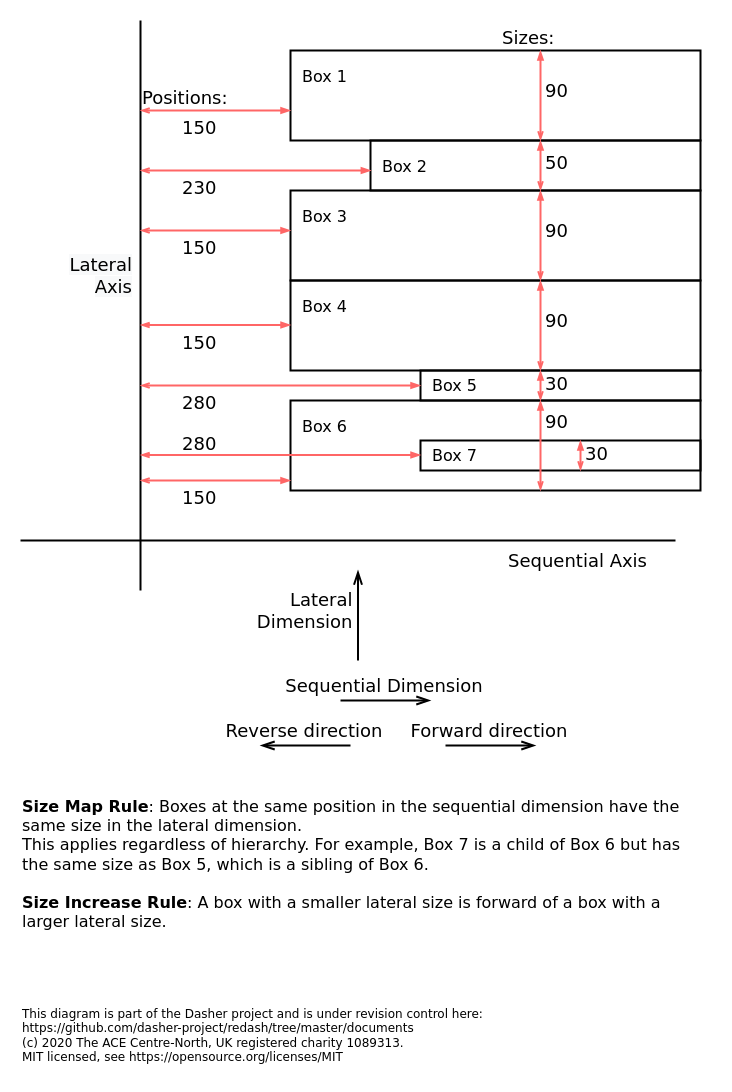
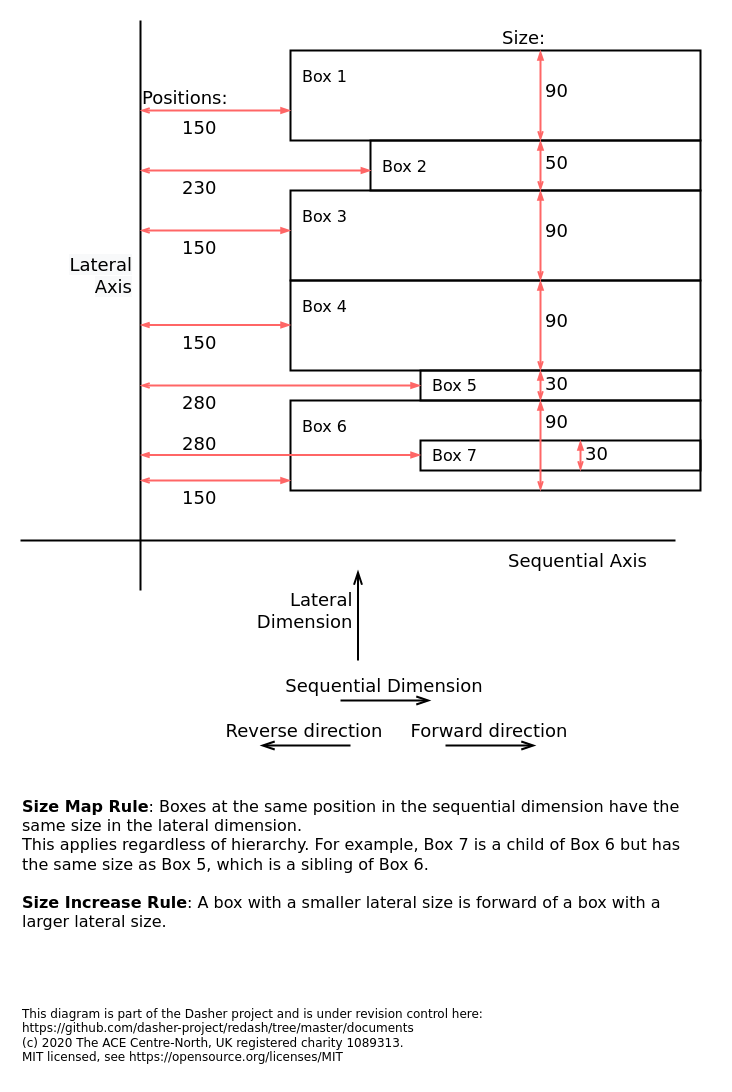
  <mxCell id="0" />
  <mxCell id="1" parent="0" />
  <mxCell id="2" value="&lt;span style=&quot;color: rgb(0 , 0 , 0) ; font-family: &amp;quot;dejavu sans&amp;quot; ; font-size: 18px ; font-style: normal ; font-weight: 400 ; letter-spacing: normal ; text-indent: 0px ; text-transform: none ; word-spacing: 0px ; background-color: rgb(248 , 249 , 250) ; display: inline ; float: none&quot;&gt;Lateral&lt;br&gt;Axis&lt;/span&gt;" style="endArrow=none;html=1;fontSize=18;strokeWidth=2;endFill=0;endSize=10;labelBackgroundColor=none;spacingTop=0;align=right;rounded=0;elbow=vertical;fontFamily=DejaVu Sans;startArrow=none;startFill=0;strokeColor=#000000;spacing=9;verticalAlign=top;" parent="1" edge="1"><mxGeometry x="-0.228" width="50" height="50" relative="1" as="geometry"><mxPoint x="140" y="20" as="sourcePoint" /><mxPoint x="140" y="590" as="targetPoint" /><mxPoint as="offset" /></mxGeometry></mxCell>
  <mxCell id="3" value="Sequential Axis" style="endArrow=none;html=1;fontSize=18;strokeWidth=2;endFill=0;endSize=10;labelBackgroundColor=none;spacingTop=0;align=right;rounded=0;elbow=vertical;fontFamily=DejaVu Sans;startArrow=none;startFill=0;verticalAlign=top;spacing=5;" parent="1" edge="1"><mxGeometry x="-0.928" width="50" height="50" relative="1" as="geometry"><mxPoint x="675" y="540" as="sourcePoint" /><mxPoint x="20" y="540" as="targetPoint" /><mxPoint as="offset" /></mxGeometry></mxCell>
  <mxCell id="4" value="Lateral&#10;Dimension" style="endArrow=openThin;fontSize=18;strokeWidth=2;endFill=0;endSize=10;labelBackgroundColor=none;spacingTop=0;align=right;rounded=0;elbow=vertical;fontFamily=DejaVu Sans;startArrow=none;startFill=0;startSize=10;verticalAlign=middle;spacing=5;anchorPointDirection=1;" parent="1" edge="1"><mxGeometry x="0.111" width="50" height="50" relative="1" as="geometry"><mxPoint x="357.5" y="660" as="sourcePoint" /><mxPoint x="357.5" y="570" as="targetPoint" /><mxPoint y="-1" as="offset" /></mxGeometry></mxCell>
  <mxCell id="5" value="This diagram is part of the Dasher project and is under revision control here:&#10;https://github.com/dasher-project/redash/tree/master/documents&#10;(c) 2020 The ACE Centre-North, UK registered charity 1089313.&#10;MIT licensed, see https://opensource.org/licenses/MIT&#10;" style="rounded=0;shadow=0;comic=0;labelBackgroundColor=none;strokeWidth=2;fillColor=none;fontFamily=DejaVu Sans;fontSize=12;fontColor=#000000;align=left;arcSize=20;spacingTop=0;spacingLeft=0;spacing=2;spacingBottom=0;spacingRight=0;points=[[0.2, 0], [0.4, 0], [0.6, 0], [0.8, 0], [0.5,1]];strokeColor=none;whiteSpace=wrap;verticalAlign=top;" parent="1" vertex="1"><mxGeometry x="20" y="1000" width="640" height="70" as="geometry" /></mxCell>
  <mxCell id="6" value="Sequential Dimension" style="endArrow=openThin;fontSize=18;strokeWidth=2;endFill=0;endSize=10;labelBackgroundColor=none;spacingTop=0;align=center;rounded=0;elbow=vertical;fontFamily=DejaVu Sans;startArrow=none;startFill=0;startSize=10;verticalAlign=bottom;spacing=5;" parent="1" edge="1"><mxGeometry x="-0.027" width="50" height="50" relative="1" as="geometry"><mxPoint x="340" y="700" as="sourcePoint" /><mxPoint x="430" y="700" as="targetPoint" /><mxPoint as="offset" /></mxGeometry></mxCell>
  <mxCell id="7" value="&lt;b&gt;Size Map Rule&lt;/b&gt;:&amp;nbsp;Boxes at the same position in the sequential dimension have the same size in the lateral dimension.&lt;br&gt;This applies regardless of hierarchy. For example, Box 7 is a child of Box 6 but has the same size as Box 5, which is a sibling of Box 6.&lt;br&gt;&lt;br&gt;&lt;b&gt;Size Increase Rule&lt;/b&gt;: A box with a smaller lateral size is forward of a box with a larger lateral size." style="rounded=0;shadow=0;comic=0;labelBackgroundColor=none;strokeWidth=2;fillColor=none;fontFamily=DejaVu Sans;fontSize=16;fontColor=#000000;align=left;arcSize=20;spacingTop=0;spacingLeft=0;spacing=2;spacingBottom=0;spacingRight=0;points=[[0.2, 0], [0.4, 0], [0.6, 0], [0.8, 0], [0.5,1]];strokeColor=none;whiteSpace=wrap;verticalAlign=top;html=1;" parent="1" vertex="1"><mxGeometry x="20" y="790" width="690" height="180" as="geometry" /></mxCell>
  <mxCell id="8" value="Forward direction" style="endArrow=openThin;fontSize=18;strokeWidth=2;endFill=0;endSize=10;labelBackgroundColor=none;spacingTop=0;align=center;rounded=0;elbow=vertical;fontFamily=DejaVu Sans;startArrow=none;startFill=0;startSize=10;verticalAlign=bottom;spacing=5;" parent="1" edge="1"><mxGeometry x="-0.027" width="50" height="50" relative="1" as="geometry"><mxPoint x="445" y="745" as="sourcePoint" /><mxPoint x="535" y="745" as="targetPoint" /><mxPoint as="offset" /></mxGeometry></mxCell>
  <mxCell id="9" value="Reverse direction" style="endArrow=none;fontSize=18;strokeWidth=2;endFill=0;endSize=10;labelBackgroundColor=none;spacingTop=0;align=center;rounded=0;elbow=vertical;fontFamily=DejaVu Sans;startArrow=openThin;startFill=0;startSize=10;verticalAlign=bottom;spacing=5;" parent="1" edge="1"><mxGeometry x="-0.027" width="50" height="50" relative="1" as="geometry"><mxPoint x="260" y="745" as="sourcePoint" /><mxPoint x="350" y="745" as="targetPoint" /><mxPoint as="offset" /></mxGeometry></mxCell>
  <mxCell id="10" value="Box 1" style="rounded=0;shadow=0;comic=0;labelBackgroundColor=none;strokeColor=#000000;strokeWidth=2;fontFamily=DejaVu Sans;fontSize=16;fontColor=#000000;align=left;arcSize=20;spacingTop=10;spacingLeft=10;spacing=2;spacingBottom=10;spacingRight=10;points=[[0.2, 0], [0.4, 0], [0.6, 0], [0.8, 0], [0.5,1]];whiteSpace=wrap;verticalAlign=top;fillColor=none;" parent="1" vertex="1"><mxGeometry x="290" y="50" width="410" height="90" as="geometry" /></mxCell>
  <mxCell id="11" value="Box 2" style="rounded=0;shadow=0;comic=0;labelBackgroundColor=none;strokeColor=#000000;strokeWidth=2;fillColor=none;fontFamily=DejaVu Sans;fontSize=16;fontColor=#000000;align=left;arcSize=20;spacingTop=10;spacingLeft=10;spacing=2;spacingBottom=10;spacingRight=10;points=[[0.2, 0], [0.4, 0], [0.6, 0], [0.8, 0], [0.5,1]];whiteSpace=wrap;verticalAlign=top;" parent="1" vertex="1"><mxGeometry x="370" y="140" width="330" height="50" as="geometry" /></mxCell>
  <mxCell id="12" value="Box 3" style="rounded=0;shadow=0;comic=0;labelBackgroundColor=none;strokeColor=#000000;strokeWidth=2;fillColor=none;fontFamily=DejaVu Sans;fontSize=16;fontColor=#000000;align=left;arcSize=20;spacingTop=10;spacingLeft=10;spacing=2;spacingBottom=10;spacingRight=10;points=[[0.2, 0], [0.4, 0], [0.6, 0], [0.8, 0], [0.5,1]];whiteSpace=wrap;verticalAlign=top;" parent="1" vertex="1"><mxGeometry x="290" y="190" width="410" height="90" as="geometry" /></mxCell>
  <mxCell id="13" value="Box 4" style="rounded=0;shadow=0;comic=0;labelBackgroundColor=none;strokeColor=#000000;strokeWidth=2;fillColor=none;fontFamily=DejaVu Sans;fontSize=16;fontColor=#000000;align=left;arcSize=20;spacingTop=10;spacingLeft=10;spacing=2;spacingBottom=10;spacingRight=10;points=[[0.2, 0], [0.4, 0], [0.6, 0], [0.8, 0], [0.5,1]];whiteSpace=wrap;verticalAlign=top;" parent="1" vertex="1"><mxGeometry x="290" y="280" width="410" height="90" as="geometry" /></mxCell>
  <mxCell id="14" value="Box 5" style="rounded=0;shadow=0;comic=0;labelBackgroundColor=none;strokeColor=#000000;strokeWidth=2;fillColor=none;fontFamily=DejaVu Sans;fontSize=16;fontColor=#000000;align=left;arcSize=20;spacingTop=10;spacingLeft=10;spacing=2;spacingBottom=10;spacingRight=10;points=[[0.2, 0], [0.4, 0], [0.6, 0], [0.8, 0], [0.5,1]];whiteSpace=wrap;verticalAlign=middle;" parent="1" vertex="1"><mxGeometry x="420" y="370" width="280" height="30" as="geometry" /></mxCell>
  <mxCell id="15" value="Box 6" style="rounded=0;shadow=0;comic=0;labelBackgroundColor=none;strokeColor=#000000;strokeWidth=2;fillColor=none;fontFamily=DejaVu Sans;fontSize=16;fontColor=#000000;align=left;arcSize=20;spacingTop=10;spacingLeft=10;spacing=2;spacingBottom=10;spacingRight=10;points=[[0.2, 0], [0.4, 0], [0.6, 0], [0.8, 0], [0.5,1]];whiteSpace=wrap;verticalAlign=top;" parent="1" vertex="1"><mxGeometry x="290" y="400" width="410" height="90" as="geometry" /></mxCell>
  <mxCell id="16" value="90" style="endArrow=blockThin;fontSize=18;strokeWidth=2;endFill=1;endSize=5;labelBackgroundColor=none;spacingTop=0;align=left;rounded=0;elbow=vertical;fontFamily=DejaVu Sans;startArrow=openThin;startFill=0;startSize=5;verticalAlign=middle;spacing=5;anchorPointDirection=1;strokeColor=#FF6666;" parent="1" edge="1"><mxGeometry x="0.111" width="50" height="50" relative="1" as="geometry"><mxPoint x="540" y="140" as="sourcePoint" /><mxPoint x="540" y="50" as="targetPoint" /><mxPoint y="-1" as="offset" /></mxGeometry></mxCell>
  <mxCell id="17" value="Box 7" style="rounded=0;shadow=0;comic=0;labelBackgroundColor=none;strokeColor=#000000;strokeWidth=2;fillColor=none;fontFamily=DejaVu Sans;fontSize=16;fontColor=#000000;align=left;arcSize=20;spacingTop=10;spacingLeft=10;spacing=2;spacingBottom=10;spacingRight=10;points=[[0.2, 0], [0.4, 0], [0.6, 0], [0.8, 0], [0.5,1]];whiteSpace=wrap;verticalAlign=middle;" parent="1" vertex="1"><mxGeometry x="420" y="440" width="280" height="30" as="geometry" /></mxCell>
  <mxCell id="18" value="90" style="endArrow=blockThin;fontSize=18;strokeWidth=2;endFill=1;endSize=5;labelBackgroundColor=none;spacingTop=0;align=left;rounded=0;elbow=vertical;fontFamily=DejaVu Sans;startArrow=openThin;startFill=0;startSize=5;verticalAlign=middle;spacing=5;anchorPointDirection=1;strokeColor=#FF6666;" parent="1" edge="1"><mxGeometry x="0.111" width="50" height="50" relative="1" as="geometry"><mxPoint x="540" y="280" as="sourcePoint" /><mxPoint x="540" y="190" as="targetPoint" /><mxPoint y="-1" as="offset" /></mxGeometry></mxCell>
  <mxCell id="19" value="90" style="endArrow=blockThin;fontSize=18;strokeWidth=2;endFill=1;endSize=5;labelBackgroundColor=none;spacingTop=0;align=left;rounded=0;elbow=vertical;fontFamily=DejaVu Sans;startArrow=openThin;startFill=0;startSize=5;verticalAlign=middle;spacing=5;anchorPointDirection=1;strokeColor=#FF6666;" parent="1" edge="1"><mxGeometry x="0.111" width="50" height="50" relative="1" as="geometry"><mxPoint x="540" y="370" as="sourcePoint" /><mxPoint x="540" y="280" as="targetPoint" /><mxPoint y="-1" as="offset" /></mxGeometry></mxCell>
  <mxCell id="20" value="90" style="endArrow=blockThin;fontSize=18;strokeWidth=2;endFill=1;endSize=5;labelBackgroundColor=none;spacingTop=0;align=left;rounded=0;elbow=vertical;fontFamily=DejaVu Sans;startArrow=openThin;startFill=0;startSize=5;verticalAlign=middle;spacing=5;anchorPointDirection=1;strokeColor=#FF6666;" parent="1" edge="1"><mxGeometry x="0.556" width="50" height="50" relative="1" as="geometry"><mxPoint x="540" y="490" as="sourcePoint" /><mxPoint x="540" y="400" as="targetPoint" /><mxPoint as="offset" /></mxGeometry></mxCell>
  <mxCell id="21" value="50" style="endArrow=blockThin;fontSize=18;strokeWidth=2;endFill=1;endSize=5;labelBackgroundColor=none;spacingTop=0;align=left;rounded=0;elbow=vertical;fontFamily=DejaVu Sans;startArrow=openThin;startFill=0;startSize=5;verticalAlign=middle;spacing=5;anchorPointDirection=1;strokeColor=#FF6666;" parent="1" edge="1"><mxGeometry x="0.111" width="50" height="50" relative="1" as="geometry"><mxPoint x="540" y="190" as="sourcePoint" /><mxPoint x="540" y="140" as="targetPoint" /><mxPoint y="-1" as="offset" /></mxGeometry></mxCell>
  <mxCell id="22" value="30" style="endArrow=blockThin;fontSize=18;strokeWidth=2;endFill=1;endSize=5;labelBackgroundColor=none;spacingTop=0;align=left;rounded=0;elbow=vertical;fontFamily=DejaVu Sans;startArrow=openThin;startFill=0;startSize=5;verticalAlign=middle;spacing=5;anchorPointDirection=1;strokeColor=#FF6666;" parent="1" edge="1"><mxGeometry x="0.111" width="50" height="50" relative="1" as="geometry"><mxPoint x="540" y="400" as="sourcePoint" /><mxPoint x="540" y="370" as="targetPoint" /><mxPoint y="-1" as="offset" /></mxGeometry></mxCell>
  <mxCell id="23" value="30" style="endArrow=blockThin;fontSize=18;strokeWidth=2;endFill=1;endSize=5;labelBackgroundColor=none;spacingTop=0;align=left;rounded=0;elbow=vertical;fontFamily=DejaVu Sans;startArrow=openThin;startFill=0;startSize=5;verticalAlign=middle;spacing=5;anchorPointDirection=1;strokeColor=#FF6666;" parent="1" edge="1"><mxGeometry x="0.111" width="50" height="50" relative="1" as="geometry"><mxPoint x="580" y="470" as="sourcePoint" /><mxPoint x="580" y="440" as="targetPoint" /><mxPoint y="-1" as="offset" /></mxGeometry></mxCell>
  <mxCell id="24" value="150" style="endArrow=blockThin;fontSize=18;strokeWidth=2;endFill=1;endSize=5;labelBackgroundColor=none;spacingTop=0;align=left;rounded=0;elbow=vertical;fontFamily=DejaVu Sans;startArrow=openThin;startFill=0;startSize=5;verticalAlign=top;strokeColor=#FF6666;" parent="1" edge="1"><mxGeometry x="-0.467" width="50" height="50" relative="1" as="geometry"><mxPoint x="140" y="110" as="sourcePoint" /><mxPoint x="290" y="110" as="targetPoint" /><mxPoint as="offset" /></mxGeometry></mxCell>
  <mxCell id="25" value="230" style="endArrow=blockThin;fontSize=18;strokeWidth=2;endFill=1;endSize=5;labelBackgroundColor=none;spacingTop=0;align=left;rounded=0;elbow=vertical;fontFamily=DejaVu Sans;startArrow=openThin;startFill=0;startSize=5;verticalAlign=top;entryX=0.001;entryY=0.6;entryDx=0;entryDy=0;entryPerimeter=0;strokeColor=#FF6666;" parent="1" target="11" edge="1"><mxGeometry x="-0.653" width="50" height="50" relative="1" as="geometry"><mxPoint x="140" y="170" as="sourcePoint" /><mxPoint x="290" y="170" as="targetPoint" /><mxPoint as="offset" /></mxGeometry></mxCell>
  <mxCell id="26" value="280" style="endArrow=blockThin;fontSize=18;strokeWidth=2;endFill=1;endSize=5;labelBackgroundColor=none;spacingTop=0;align=left;rounded=0;elbow=vertical;fontFamily=DejaVu Sans;startArrow=openThin;startFill=0;startSize=5;verticalAlign=top;strokeColor=#FF6666;" parent="1" edge="1"><mxGeometry x="-0.714" width="50" height="50" relative="1" as="geometry"><mxPoint x="140" y="385" as="sourcePoint" /><mxPoint x="420" y="385" as="targetPoint" /><mxPoint as="offset" /></mxGeometry></mxCell>
  <mxCell id="27" value="150" style="endArrow=blockThin;fontSize=18;strokeWidth=2;endFill=1;endSize=5;labelBackgroundColor=none;spacingTop=0;align=left;rounded=0;elbow=vertical;fontFamily=DejaVu Sans;startArrow=openThin;startFill=0;startSize=5;verticalAlign=top;strokeColor=#FF6666;" parent="1" edge="1"><mxGeometry x="-0.467" width="50" height="50" relative="1" as="geometry"><mxPoint x="140" y="230" as="sourcePoint" /><mxPoint x="290" y="230" as="targetPoint" /><mxPoint as="offset" /></mxGeometry></mxCell>
  <mxCell id="28" value="150" style="endArrow=blockThin;fontSize=18;strokeWidth=2;endFill=1;endSize=5;labelBackgroundColor=none;spacingTop=0;align=left;rounded=0;elbow=vertical;fontFamily=DejaVu Sans;startArrow=openThin;startFill=0;startSize=5;verticalAlign=top;strokeColor=#FF6666;" parent="1" edge="1"><mxGeometry x="-0.467" width="50" height="50" relative="1" as="geometry"><mxPoint x="140" y="324.58" as="sourcePoint" /><mxPoint x="290" y="324.58" as="targetPoint" /><mxPoint as="offset" /></mxGeometry></mxCell>
  <mxCell id="29" value="150" style="endArrow=blockThin;fontSize=18;strokeWidth=2;endFill=1;endSize=5;labelBackgroundColor=none;spacingTop=0;align=left;rounded=0;elbow=vertical;fontFamily=DejaVu Sans;startArrow=openThin;startFill=0;startSize=5;verticalAlign=top;strokeColor=#FF6666;" parent="1" edge="1"><mxGeometry x="-0.467" width="50" height="50" relative="1" as="geometry"><mxPoint x="140" y="480" as="sourcePoint" /><mxPoint x="290" y="480" as="targetPoint" /><mxPoint as="offset" /></mxGeometry></mxCell>
  <mxCell id="30" value="280" style="endArrow=blockThin;fontSize=18;strokeWidth=2;endFill=1;endSize=5;labelBackgroundColor=none;spacingTop=0;align=left;rounded=0;elbow=vertical;fontFamily=DejaVu Sans;startArrow=openThin;startFill=0;startSize=5;verticalAlign=bottom;strokeColor=#FF6666;" parent="1" edge="1"><mxGeometry x="-0.714" width="50" height="50" relative="1" as="geometry"><mxPoint x="140" y="454.58" as="sourcePoint" /><mxPoint x="420" y="454.58" as="targetPoint" /><mxPoint as="offset" /></mxGeometry></mxCell>
  <mxCell id="31" value="Positions:" style="rounded=0;shadow=0;comic=0;labelBackgroundColor=none;strokeWidth=2;fillColor=none;fontFamily=DejaVu Sans;fontSize=18;fontColor=#000000;align=left;arcSize=20;spacingTop=0;spacingLeft=0;spacing=2;spacingBottom=0;spacingRight=0;points=[[0.2, 0], [0.4, 0], [0.6, 0], [0.8, 0], [0.5,1]];strokeColor=none;verticalAlign=top;" parent="1" vertex="1"><mxGeometry x="140" y="80" width="110" height="30" as="geometry" /></mxCell>
- <mxCell id="32" value="Sizes:" style="rounded=0;shadow=0;comic=0;labelBackgroundColor=none;strokeWidth=2;fillColor=none;fontFamily=DejaVu Sans;fontSize=18;fontColor=#000000;align=left;arcSize=20;spacingTop=0;spacingLeft=0;spacing=2;spacingBottom=0;spacingRight=0;points=[[0.2, 0], [0.4, 0], [0.6, 0], [0.8, 0], [0.5,1]];strokeColor=none;verticalAlign=top;" parent="1" vertex="1"><mxGeometry x="500" y="20" width="70" height="30" as="geometry" /></mxCell>
+ <mxCell id="32" value="Size:" style="rounded=0;shadow=0;comic=0;labelBackgroundColor=none;strokeWidth=2;fillColor=none;fontFamily=DejaVu Sans;fontSize=18;fontColor=#000000;align=left;arcSize=20;spacingTop=0;spacingLeft=0;spacing=2;spacingBottom=0;spacingRight=0;points=[[0.2, 0], [0.4, 0], [0.6, 0], [0.8, 0], [0.5,1]];strokeColor=none;verticalAlign=top;" parent="1" vertex="1"><mxGeometry x="500" y="20" width="70" height="30" as="geometry" /></mxCell>
